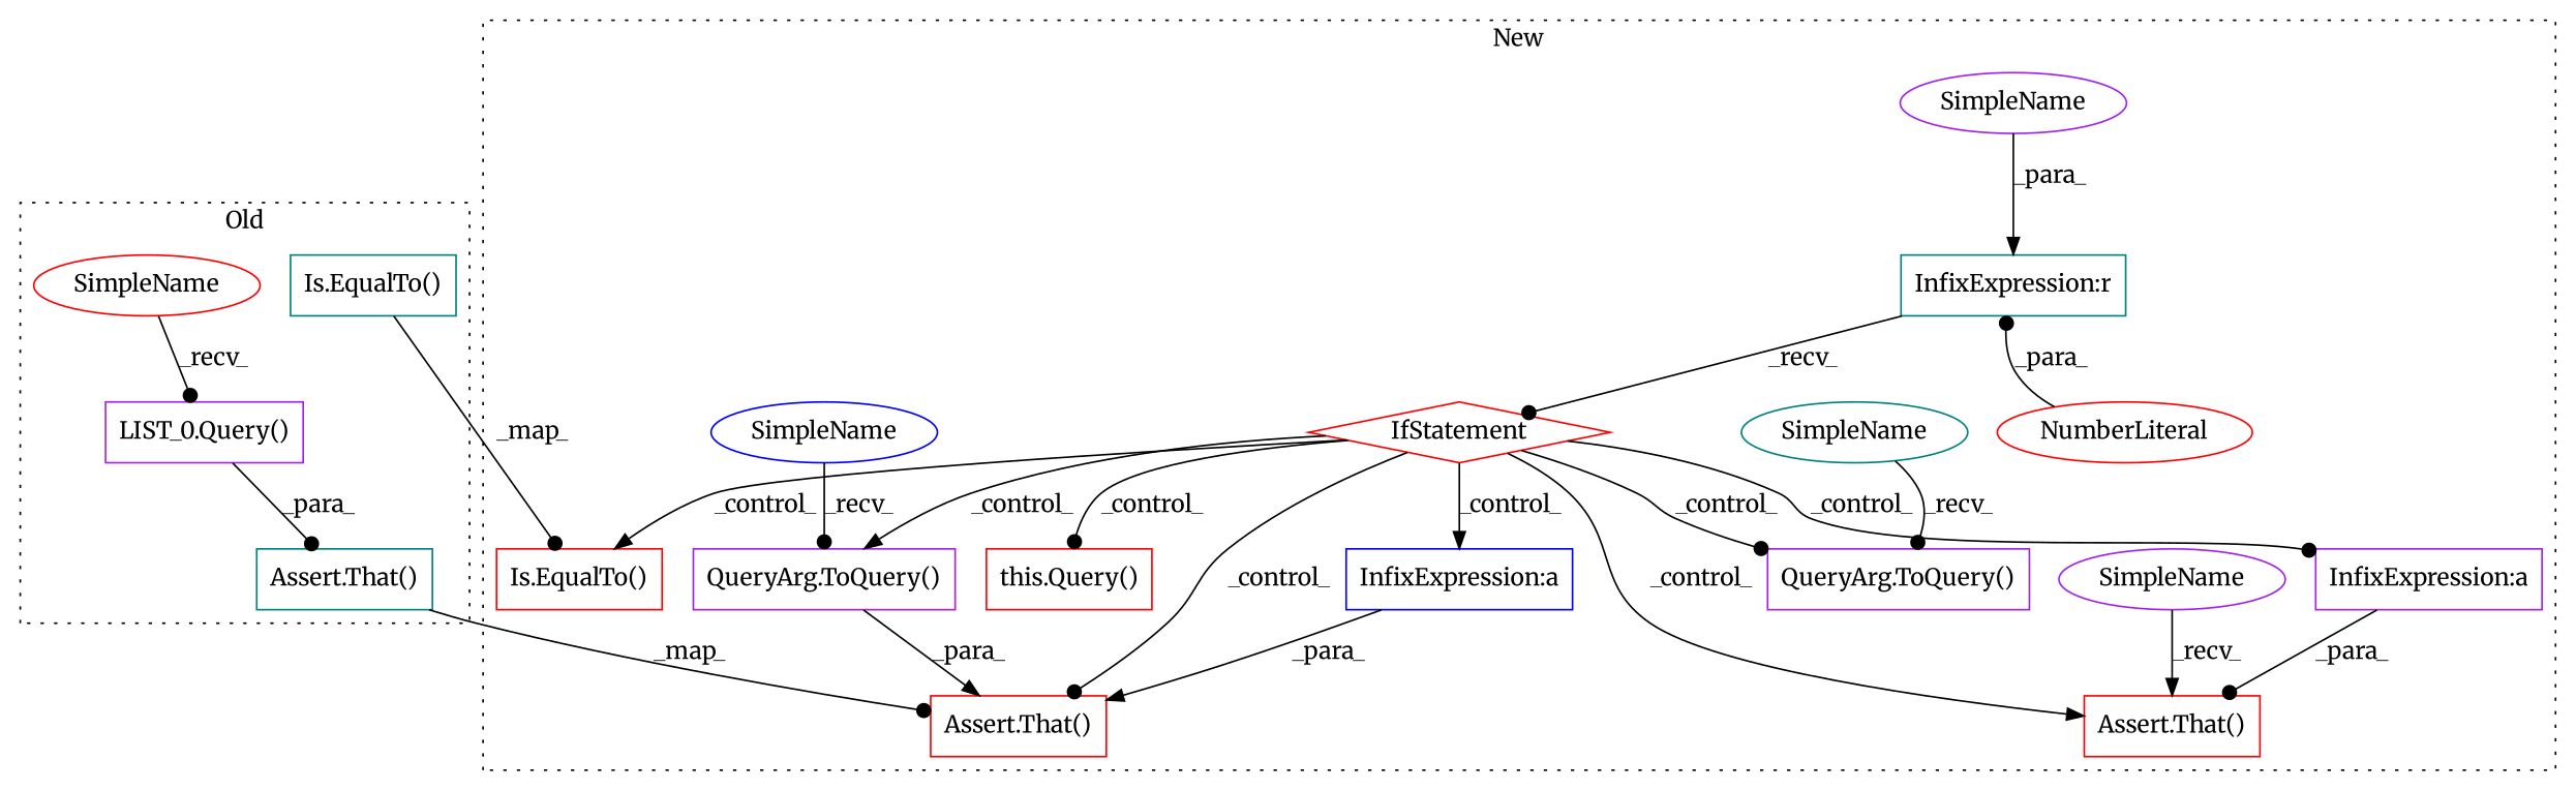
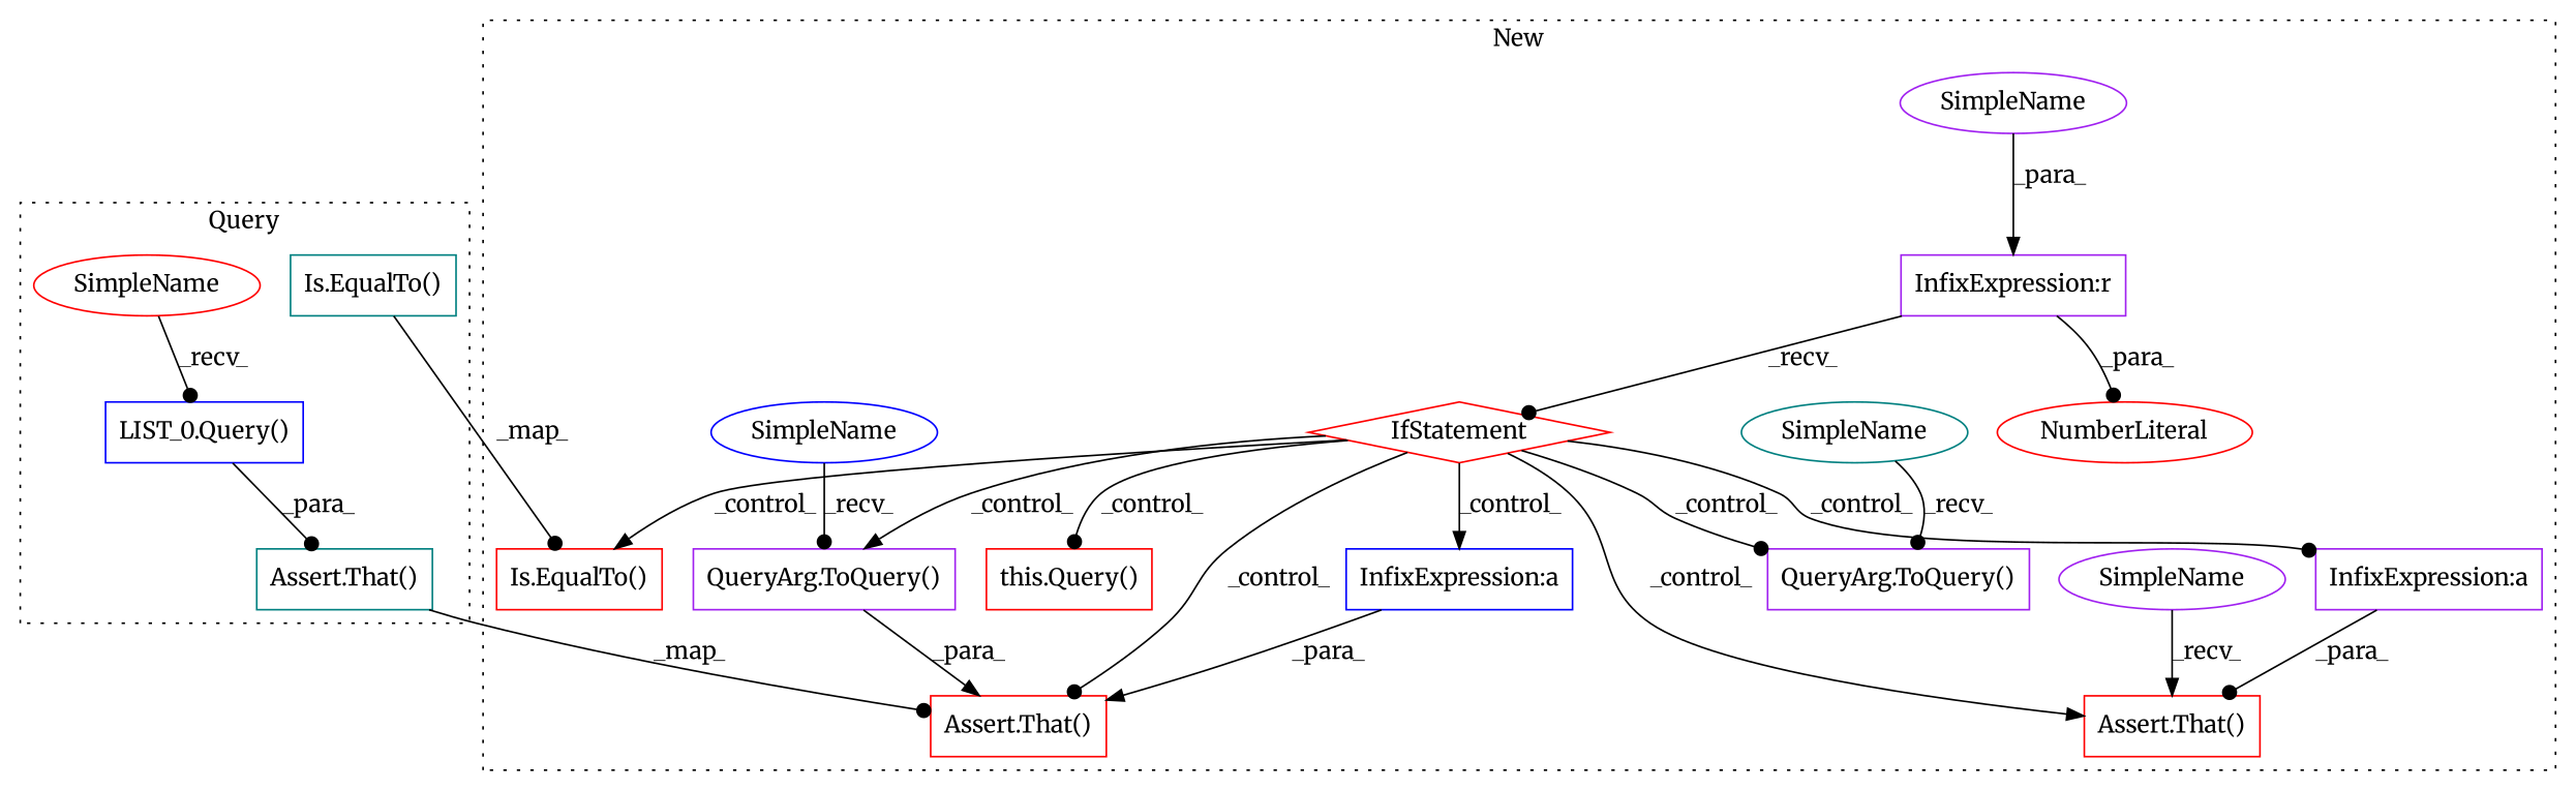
  digraph {
    fontname=Merriweather
    node [a=32 color=red fontname=Merriweather l="5,1" shape=box]
    edge [arrowhead=dot fontname=Merriweather]
    n1 [color=teal l="8,1" label="Is.EqualTo()" s="10698,10707"]
    n2 [color=teal label="Assert.That()" s="10929,10958"]
-   n3 [color=purple l=7 label="LIST_0.Query()" s=10829]
+   n3 [color=blue l=7 label="LIST_0.Query()" s=10829]
    n4 [a=42 l=6 label=SimpleName s=10822 shape=ellipse]
    n5 [l="8,1" label="Is.EqualTo()" s="13553,13562"]
-   n6 [a=27 color=teal l=4 label="InfixExpression:r" s=13474]
+   n6 [a=27 color=purple l=4 label="InfixExpression:r" s=13474]
    n7 [a=34 l=1 label=NumberLiteral s=13478 shape=ellipse]
    n8 [label="Assert.That()" s="13803,13888"]
    n9 [a=25 l="4,2" label=IfStatement s="13460,13479" shape=diamond]
    n10 [color=purple l=9 label="QueryArg.ToQuery()" s=13812]
    n11 [a=42 color=purple l=10 label=SimpleName s=13464 shape=ellipse]
    n12 [color=purple l=9 label="QueryArg.ToQuery()" s=13507]
    n13 [a=27 color=purple l=1 label="InfixExpression:a" s=13643]
    n14 [label="Assert.That()" s="13581,13666"]
    n15 [a=27 color=blue l=1 label="InfixExpression:a" s=13865]
    n16 [l=7 label="this.Query()" s=14087]
    n17 [a=42 color=teal l=3 label=SimpleName s=13503 shape=ellipse]
    n18 [a=42 color=blue l=3 label=SimpleName s=13808 shape=ellipse]
    n19 [a=42 color=purple l=6 label=SimpleName s=13574 shape=ellipse]
    subgraph cluster_1 {
-     label=Old
+     label=Query
      style=dotted
      n1
      n2
      n3
      n4
    }
    subgraph cluster_2 {
      label=New
      style=dotted
      n5
      n6
      n7
      n8
      n9
      n10
      n11
      n12
      n13
      n14
      n15
      n16
      n17
      n18
      n19
    }
    n1 -> n5 [label=_map_]
    n2 -> n8 [label=_map_]
    n3 -> n2 [label=_para_]
    n4 -> n3 [label=_recv_]
    n6 -> n9 [label=_recv_]
-   n7 -> n6 [label=_para_]
+   n6 -> n7 [label=_para_]
    n9 -> n5 [arrowhead=normal label=_control_]
    n9 -> n8 [label=_control_]
    n9 -> n10 [arrowhead=normal label=_control_]
    n9 -> n12 [label=_control_]
    n9 -> n13 [label=_control_]
    n9 -> n14 [arrowhead=normal label=_control_]
    n9 -> n15 [arrowhead=normal label=_control_]
    n9 -> n16 [label=_control_]
    n10 -> n8 [arrowhead=normal label=_para_]
    n11 -> n6 [arrowhead=normal label=_para_]
    n13 -> n14 [label=_para_]
    n15 -> n8 [arrowhead=normal label=_para_]
    n17 -> n12 [label=_recv_]
    n18 -> n10 [label=_recv_]
    n19 -> n14 [arrowhead=normal label=_recv_]
  }
